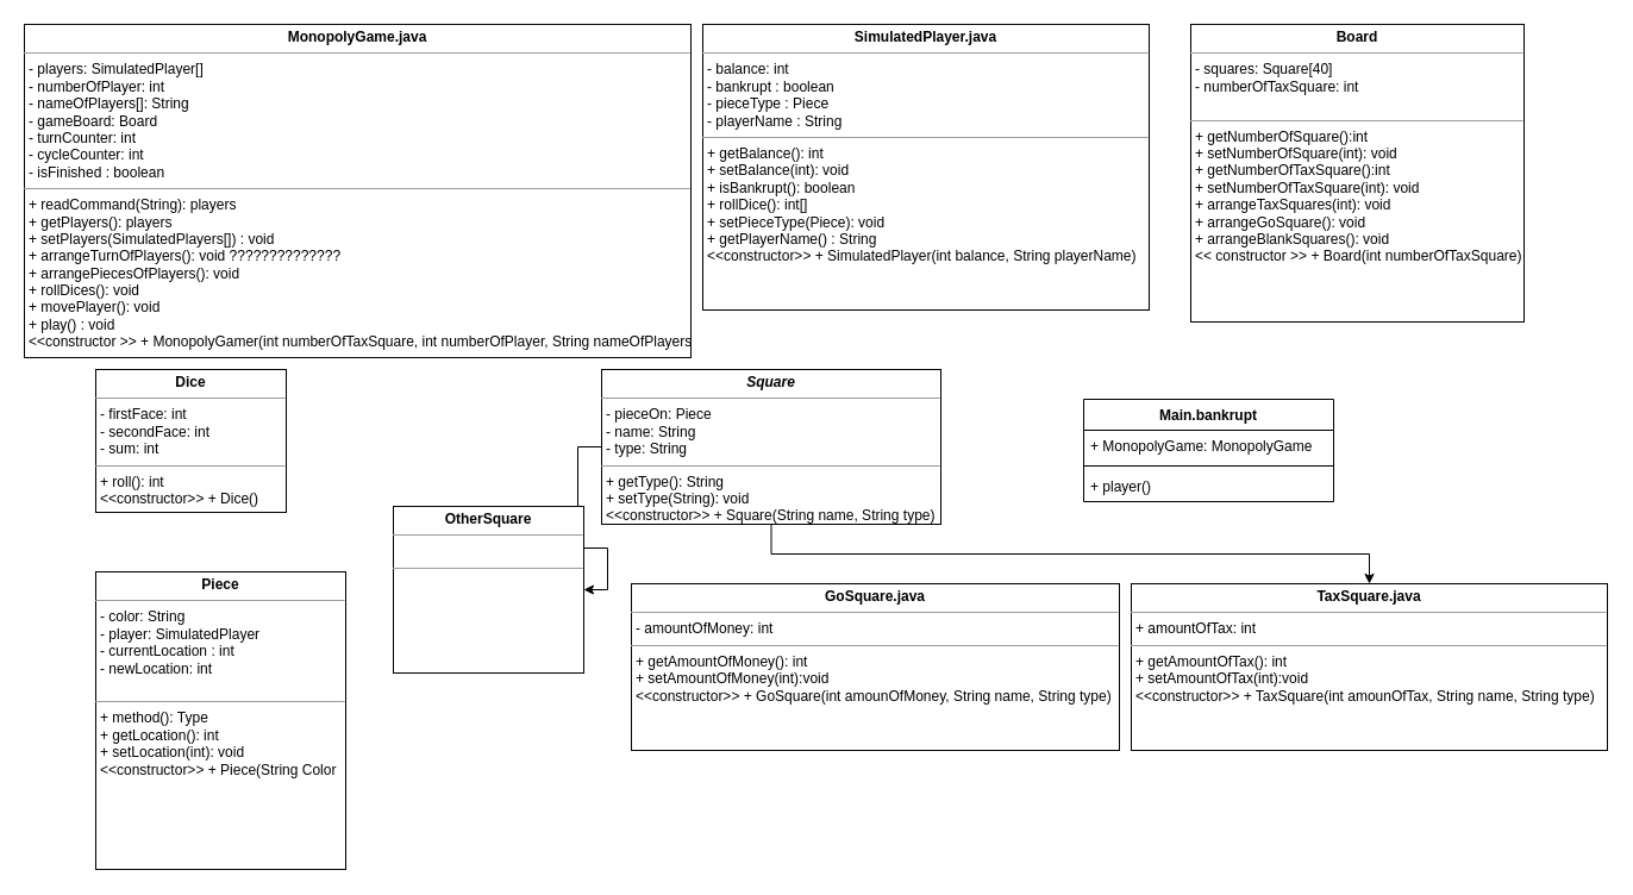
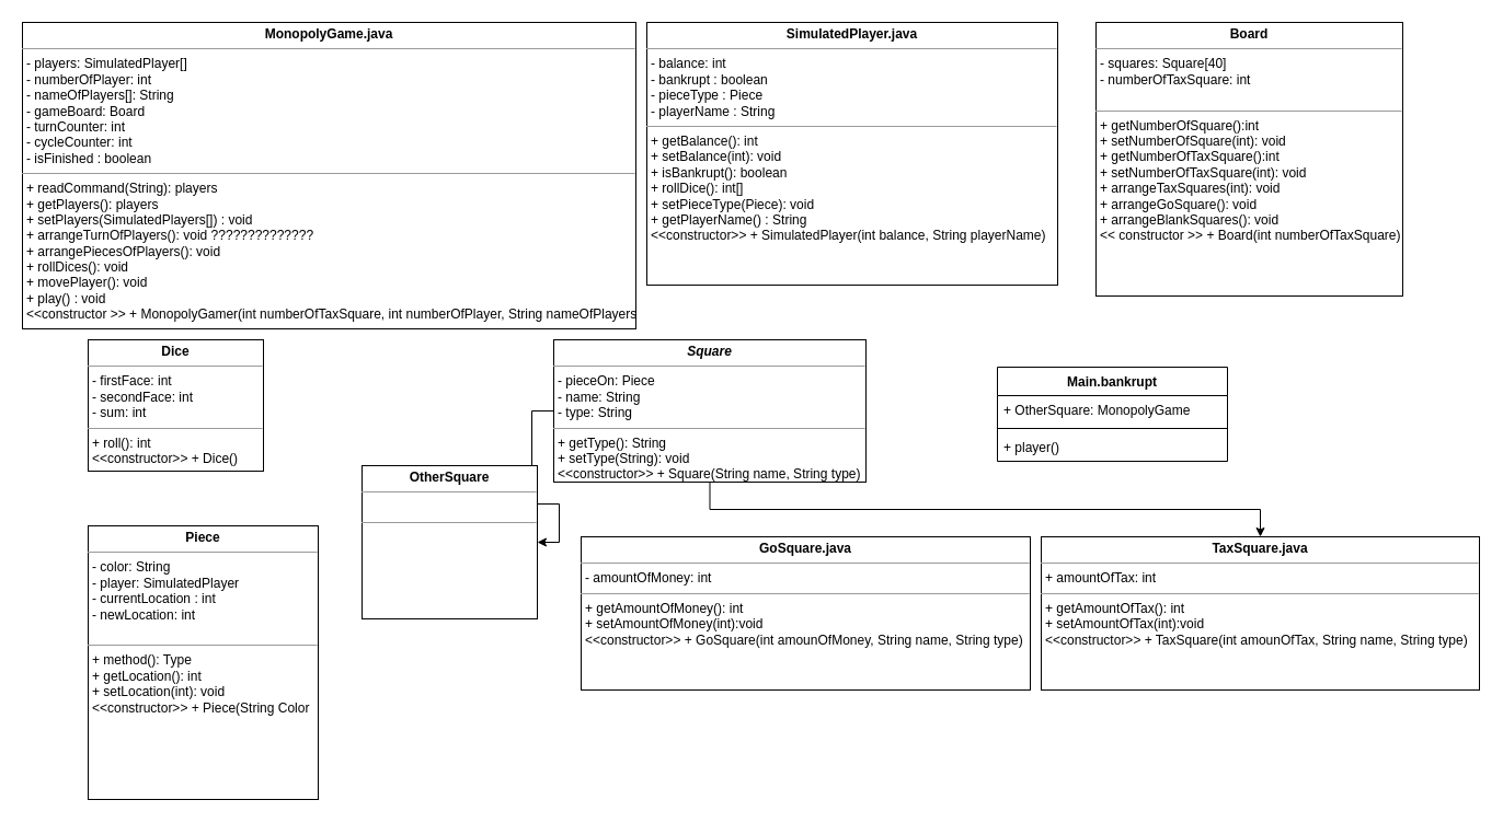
  <mxCell id="0" />
  <mxCell id="1" parent="0" />
  <mxCell id="2" value="&lt;p style=&quot;margin: 0px ; margin-top: 4px ; text-align: center&quot;&gt;&lt;b&gt;MonopolyGame.java&lt;/b&gt;&lt;/p&gt;&lt;hr size=&quot;1&quot;&gt;&lt;p style=&quot;margin: 0px ; margin-left: 4px&quot;&gt;- players: SimulatedPlayer[]&lt;/p&gt;&lt;p style=&quot;margin: 0px ; margin-left: 4px&quot;&gt;- numberOfPlayer: int&lt;/p&gt;&lt;p style=&quot;margin: 0px ; margin-left: 4px&quot;&gt;- nameOfPlayers[]: String&lt;/p&gt;&lt;p style=&quot;margin: 0px ; margin-left: 4px&quot;&gt;- gameBoard: Board&lt;/p&gt;&lt;p style=&quot;margin: 0px ; margin-left: 4px&quot;&gt;&lt;span&gt;- turnCounter: int&lt;/span&gt;&lt;br&gt;&lt;/p&gt;&lt;p style=&quot;margin: 0px ; margin-left: 4px&quot;&gt;- cycleCounter: int&lt;/p&gt;&lt;p style=&quot;margin: 0px ; margin-left: 4px&quot;&gt;- isFinished : boolean&lt;/p&gt;&lt;hr size=&quot;1&quot;&gt;&lt;p style=&quot;margin: 0px ; margin-left: 4px&quot;&gt;&lt;span&gt;+ readCommand(String): players&lt;/span&gt;&lt;br&gt;&lt;/p&gt;&lt;p style=&quot;margin: 0px ; margin-left: 4px&quot;&gt;&lt;span&gt;+ getPlayers(): players&lt;/span&gt;&lt;/p&gt;&lt;p style=&quot;margin: 0px ; margin-left: 4px&quot;&gt;&lt;span&gt;+ setPlayers(SimulatedPlayers[]) : void&lt;/span&gt;&lt;/p&gt;&lt;p style=&quot;margin: 0px ; margin-left: 4px&quot;&gt;&lt;span&gt;+ arrangeTurnOfPlayers(): void ??????????????&lt;/span&gt;&lt;/p&gt;&lt;p style=&quot;margin: 0px ; margin-left: 4px&quot;&gt;&lt;span&gt;+ arrangePiecesOfPlayers(): void&lt;/span&gt;&lt;/p&gt;&lt;p style=&quot;margin: 0px ; margin-left: 4px&quot;&gt;+ rollDices(): void&lt;br&gt;&lt;/p&gt;&lt;p style=&quot;margin: 0px ; margin-left: 4px&quot;&gt;+ movePlayer(): void&lt;/p&gt;&lt;p style=&quot;margin: 0px ; margin-left: 4px&quot;&gt;+ play() : void&lt;/p&gt;&lt;p style=&quot;margin: 0px ; margin-left: 4px&quot;&gt;&amp;lt;&amp;lt;constructor &amp;gt;&amp;gt; + MonopolyGamer(int numberOfTaxSquare, int numberOfPlayer, String nameOfPlayers,)&lt;/p&gt;" style="verticalAlign=top;align=left;overflow=fill;fontSize=12;fontFamily=Helvetica;html=1;" parent="1" vertex="1"><mxGeometry x="20" y="20" width="560" height="280" as="geometry" /></mxCell>
  <mxCell id="3" value="&lt;p style=&quot;margin: 0px ; margin-top: 4px ; text-align: center&quot;&gt;&lt;b&gt;SimulatedPlayer.java&lt;/b&gt;&lt;/p&gt;&lt;hr size=&quot;1&quot;&gt;&lt;p style=&quot;margin: 0px ; margin-left: 4px&quot;&gt;- balance: int&lt;/p&gt;&lt;p style=&quot;margin: 0px ; margin-left: 4px&quot;&gt;- bankrupt : boolean&lt;/p&gt;&lt;p style=&quot;margin: 0px ; margin-left: 4px&quot;&gt;- pieceType : Piece&lt;/p&gt;&lt;p style=&quot;margin: 0px ; margin-left: 4px&quot;&gt;- playerName : String&lt;/p&gt;&lt;hr size=&quot;1&quot;&gt;&lt;p style=&quot;margin: 0px ; margin-left: 4px&quot;&gt;+ getBalance(): int&lt;/p&gt;&lt;p style=&quot;margin: 0px ; margin-left: 4px&quot;&gt;+ setBalance(int): void&lt;/p&gt;&lt;p style=&quot;margin: 0px ; margin-left: 4px&quot;&gt;+ isBankrupt(): boolean&lt;/p&gt;&lt;p style=&quot;margin: 0px ; margin-left: 4px&quot;&gt;+ rollDice(): int[]&lt;/p&gt;&lt;p style=&quot;margin: 0px ; margin-left: 4px&quot;&gt;+ setPieceType(Piece): void&lt;/p&gt;&lt;p style=&quot;margin: 0px ; margin-left: 4px&quot;&gt;+ getPlayerName() : String&lt;/p&gt;&lt;p style=&quot;margin: 0px ; margin-left: 4px&quot;&gt;&amp;lt;&amp;lt;constructor&amp;gt;&amp;gt; + SimulatedPlayer(int balance, String playerName)&lt;/p&gt;" style="verticalAlign=top;align=left;overflow=fill;fontSize=12;fontFamily=Helvetica;html=1;" parent="1" vertex="1"><mxGeometry x="590" y="20" width="375" height="240" as="geometry" /></mxCell>
  <mxCell id="4" style="edgeStyle=orthogonalEdgeStyle;rounded=0;orthogonalLoop=1;jettySize=auto;html=1;exitX=0.5;exitY=1;exitDx=0;exitDy=0;entryX=0.5;entryY=0;entryDx=0;entryDy=0;" parent="1" source="6" target="10" edge="1"><mxGeometry relative="1" as="geometry" /></mxCell>
  <mxCell id="5" style="edgeStyle=orthogonalEdgeStyle;rounded=0;orthogonalLoop=1;jettySize=auto;html=1;" parent="1" source="6" target="12" edge="1"><mxGeometry relative="1" as="geometry" /></mxCell>
  <mxCell id="6" value="&lt;p style=&quot;margin: 0px ; margin-top: 4px ; text-align: center&quot;&gt;&lt;b&gt;&lt;i&gt;Square&lt;/i&gt;&lt;/b&gt;&lt;/p&gt;&lt;hr size=&quot;1&quot;&gt;&lt;p style=&quot;margin: 0px ; margin-left: 4px&quot;&gt;- pieceOn: Piece&lt;/p&gt;&lt;p style=&quot;margin: 0px ; margin-left: 4px&quot;&gt;- name: String&lt;/p&gt;&lt;p style=&quot;margin: 0px ; margin-left: 4px&quot;&gt;- type: String&lt;/p&gt;&lt;hr size=&quot;1&quot;&gt;&lt;p style=&quot;margin: 0px ; margin-left: 4px&quot;&gt;+ getType(): String&lt;/p&gt;&lt;p style=&quot;margin: 0px ; margin-left: 4px&quot;&gt;+ setType(String): void&lt;/p&gt;&lt;p style=&quot;margin: 0px ; margin-left: 4px&quot;&gt;&amp;lt;&amp;lt;constructor&amp;gt;&amp;gt; + Square(String name, String type)&lt;/p&gt;" style="verticalAlign=top;align=left;overflow=fill;fontSize=12;fontFamily=Helvetica;html=1;" parent="1" vertex="1"><mxGeometry x="505" y="310" width="285" height="130" as="geometry" /></mxCell>
  <mxCell id="7" value="&lt;p style=&quot;margin: 0px ; margin-top: 4px ; text-align: center&quot;&gt;&lt;b&gt;Dice&lt;/b&gt;&lt;/p&gt;&lt;hr size=&quot;1&quot;&gt;&lt;p style=&quot;margin: 0px ; margin-left: 4px&quot;&gt;- firstFace: int&lt;/p&gt;&lt;p style=&quot;margin: 0px ; margin-left: 4px&quot;&gt;- secondFace: int&lt;/p&gt;&lt;p style=&quot;margin: 0px ; margin-left: 4px&quot;&gt;- sum: int&lt;/p&gt;&lt;hr size=&quot;1&quot;&gt;&lt;p style=&quot;margin: 0px ; margin-left: 4px&quot;&gt;+ roll(): int&lt;/p&gt;&lt;p style=&quot;margin: 0px ; margin-left: 4px&quot;&gt;&amp;lt;&amp;lt;constructor&amp;gt;&amp;gt; + Dice()&lt;/p&gt;" style="verticalAlign=top;align=left;overflow=fill;fontSize=12;fontFamily=Helvetica;html=1;" parent="1" vertex="1"><mxGeometry x="80" y="310" width="160" height="120" as="geometry" /></mxCell>
  <mxCell id="8" value="&lt;p style=&quot;margin: 0px ; margin-top: 4px ; text-align: center&quot;&gt;&lt;b&gt;Board&lt;/b&gt;&lt;/p&gt;&lt;hr size=&quot;1&quot;&gt;&lt;p style=&quot;margin: 0px ; margin-left: 4px&quot;&gt;- squares: Square[40]&lt;/p&gt;&lt;p style=&quot;margin: 0px ; margin-left: 4px&quot;&gt;- numberOfTaxSquare: int&amp;nbsp;&lt;/p&gt;&lt;p style=&quot;margin: 0px ; margin-left: 4px&quot;&gt;&lt;br&gt;&lt;/p&gt;&lt;hr size=&quot;1&quot;&gt;&lt;p style=&quot;margin: 0px ; margin-left: 4px&quot;&gt;+ getNumberOfSquare():int&lt;/p&gt;&lt;p style=&quot;margin: 0px ; margin-left: 4px&quot;&gt;+ setNumberOfSquare(int): void&lt;/p&gt;&lt;p style=&quot;margin: 0px ; margin-left: 4px&quot;&gt;&lt;span&gt;+ getNumberOfTaxSquare():int&lt;/span&gt;&lt;/p&gt;&lt;p style=&quot;margin: 0px 0px 0px 4px&quot;&gt;+ setNumberOfTaxSquare(int): void&lt;/p&gt;&lt;p style=&quot;margin: 0px 0px 0px 4px&quot;&gt;+ arrangeTaxSquares(int): void&lt;/p&gt;&lt;p style=&quot;margin: 0px 0px 0px 4px&quot;&gt;+ arrangeGoSquare(): void&lt;/p&gt;&lt;p style=&quot;margin: 0px 0px 0px 4px&quot;&gt;+ arrangeBlankSquares(): void&lt;/p&gt;&lt;p style=&quot;margin: 0px 0px 0px 4px&quot;&gt;&amp;lt;&amp;lt; constructor &amp;gt;&amp;gt; + Board(int numberOfTaxSquare)&amp;nbsp;&lt;/p&gt;" style="verticalAlign=top;align=left;overflow=fill;fontSize=12;fontFamily=Helvetica;html=1;" parent="1" vertex="1"><mxGeometry x="1000" y="20" width="280" height="250" as="geometry" /></mxCell>
  <mxCell id="9" value="&lt;p style=&quot;margin: 0px ; margin-top: 4px ; text-align: center&quot;&gt;&lt;b&gt;GoSquare.java&lt;/b&gt;&lt;/p&gt;&lt;hr size=&quot;1&quot;&gt;&lt;p style=&quot;margin: 0px ; margin-left: 4px&quot;&gt;- amountOfMoney: int&lt;/p&gt;&lt;hr size=&quot;1&quot;&gt;&lt;p style=&quot;margin: 0px ; margin-left: 4px&quot;&gt;+ getAmountOfMoney(): int&lt;/p&gt;&lt;p style=&quot;margin: 0px ; margin-left: 4px&quot;&gt;+ setAmountOfMoney(int):void&lt;/p&gt;&lt;p style=&quot;margin: 0px ; margin-left: 4px&quot;&gt;&amp;lt;&amp;lt;constructor&amp;gt;&amp;gt; + GoSquare(int amounOfMoney, String name, String type)&lt;/p&gt;" style="verticalAlign=top;align=left;overflow=fill;fontSize=12;fontFamily=Helvetica;html=1;" parent="1" vertex="1"><mxGeometry x="530" y="490" width="410" height="140" as="geometry" /></mxCell>
  <mxCell id="10" value="&lt;p style=&quot;margin: 0px ; margin-top: 4px ; text-align: center&quot;&gt;&lt;b&gt;TaxSquare.java&lt;/b&gt;&lt;/p&gt;&lt;hr size=&quot;1&quot;&gt;&lt;p style=&quot;margin: 0px ; margin-left: 4px&quot;&gt;+ amountOfTax: int&lt;/p&gt;&lt;hr size=&quot;1&quot;&gt;&lt;p style=&quot;margin: 0px 0px 0px 4px&quot;&gt;+ getAmountOfTax(): int&lt;/p&gt;&lt;p style=&quot;margin: 0px 0px 0px 4px&quot;&gt;+ setAmountOfTax(int):void&lt;/p&gt;&lt;p style=&quot;margin: 0px 0px 0px 4px&quot;&gt;&amp;lt;&amp;lt;constructor&amp;gt;&amp;gt; + TaxSquare(int amounOfTax, String name, String type)&lt;br&gt;&lt;/p&gt;" style="verticalAlign=top;align=left;overflow=fill;fontSize=12;fontFamily=Helvetica;html=1;" parent="1" vertex="1"><mxGeometry x="950" y="490" width="400" height="140" as="geometry" /></mxCell>
  <mxCell id="11" value="&lt;p style=&quot;margin: 0px ; margin-top: 4px ; text-align: center&quot;&gt;&lt;b&gt;Piece&lt;/b&gt;&lt;/p&gt;&lt;hr size=&quot;1&quot;&gt;&lt;p style=&quot;margin: 0px ; margin-left: 4px&quot;&gt;- color: String&lt;/p&gt;&lt;p style=&quot;margin: 0px ; margin-left: 4px&quot;&gt;- player: SimulatedPlayer&lt;/p&gt;&lt;p style=&quot;margin: 0px ; margin-left: 4px&quot;&gt;- currentLocation : int&lt;br&gt;&lt;/p&gt;&lt;p style=&quot;margin: 0px ; margin-left: 4px&quot;&gt;- newLocation: int&lt;/p&gt;&lt;p style=&quot;margin: 0px ; margin-left: 4px&quot;&gt;&lt;br&gt;&lt;/p&gt;&lt;hr size=&quot;1&quot;&gt;&lt;p style=&quot;margin: 0px ; margin-left: 4px&quot;&gt;+ method(): Type&lt;/p&gt;&lt;p style=&quot;margin: 0px ; margin-left: 4px&quot;&gt;+ getLocation(): int&lt;br&gt;&lt;/p&gt;&lt;p style=&quot;margin: 0px ; margin-left: 4px&quot;&gt;+ setLocation(int): void&lt;/p&gt;&lt;p style=&quot;margin: 0px ; margin-left: 4px&quot;&gt;&amp;lt;&amp;lt;constructor&amp;gt;&amp;gt; + Piece(String Color&lt;/p&gt;" style="verticalAlign=top;align=left;overflow=fill;fontSize=12;fontFamily=Helvetica;html=1;" parent="1" vertex="1"><mxGeometry x="80" y="480" width="210" height="250" as="geometry" /></mxCell>
  <mxCell id="12" value="&lt;p style=&quot;margin: 0px ; margin-top: 4px ; text-align: center&quot;&gt;&lt;b&gt;OtherSquare&lt;/b&gt;&lt;/p&gt;&lt;hr size=&quot;1&quot;&gt;&lt;p style=&quot;margin: 0px ; margin-left: 4px&quot;&gt;&lt;br&gt;&lt;/p&gt;&lt;hr size=&quot;1&quot;&gt;&lt;p style=&quot;margin: 0px ; margin-left: 4px&quot;&gt;&lt;br&gt;&lt;/p&gt;" style="verticalAlign=top;align=left;overflow=fill;fontSize=12;fontFamily=Helvetica;html=1;" parent="1" vertex="1"><mxGeometry x="330" y="425" width="160" height="140" as="geometry" /></mxCell>
  <mxCell id="13" value="Main.bankrupt" style="swimlane;fontStyle=1;align=center;verticalAlign=top;childLayout=stackLayout;horizontal=1;startSize=26;horizontalStack=0;resizeParent=1;resizeParentMax=0;resizeLast=0;collapsible=1;marginBottom=0;" parent="1" vertex="1"><mxGeometry x="910" y="335" width="210" height="86" as="geometry" /></mxCell>
- <mxCell id="14" value="+ MonopolyGame: MonopolyGame" style="text;strokeColor=none;fillColor=none;align=left;verticalAlign=top;spacingLeft=4;spacingRight=4;overflow=hidden;rotatable=0;points=[[0,0.5],[1,0.5]];portConstraint=eastwest;" parent="13" vertex="1"><mxGeometry y="26" width="210" height="26" as="geometry" /></mxCell>
+ <mxCell id="14" value="+ OtherSquare: MonopolyGame" style="text;strokeColor=none;fillColor=none;align=left;verticalAlign=top;spacingLeft=4;spacingRight=4;overflow=hidden;rotatable=0;points=[[0,0.5],[1,0.5]];portConstraint=eastwest;" parent="13" vertex="1"><mxGeometry y="26" width="210" height="26" as="geometry" /></mxCell>
  <mxCell id="15" value="" style="line;strokeWidth=1;fillColor=none;align=left;verticalAlign=middle;spacingTop=-1;spacingLeft=3;spacingRight=3;rotatable=0;labelPosition=right;points=[];portConstraint=eastwest;" parent="13" vertex="1"><mxGeometry y="52" width="210" height="8" as="geometry" /></mxCell>
  <mxCell id="16" value="+ player()" style="text;strokeColor=none;fillColor=none;align=left;verticalAlign=top;spacingLeft=4;spacingRight=4;overflow=hidden;rotatable=0;points=[[0,0.5],[1,0.5]];portConstraint=eastwest;" parent="13" vertex="1"><mxGeometry y="60" width="210" height="26" as="geometry" /></mxCell>
